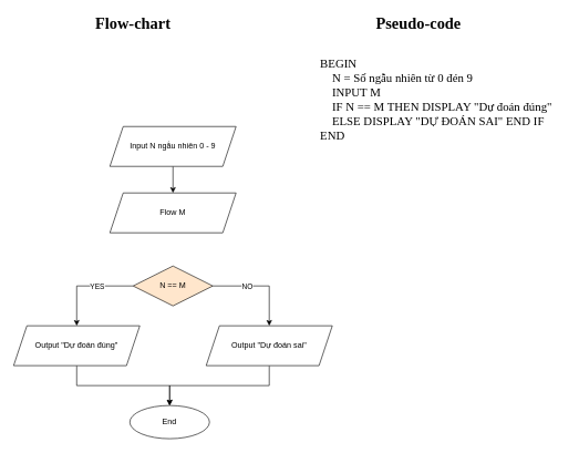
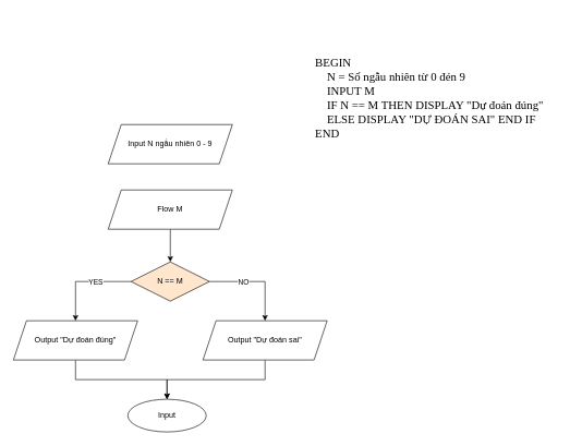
  <mxCell id="0" />
  <mxCell id="1" parent="0" />
- <mxCell id="2" value="Flow-chart" style="text;html=1;align=center;verticalAlign=middle;whiteSpace=wrap;rounded=0;fontFamily=Times New Roman;fontSize=24;fontStyle=1" vertex="1" parent="1"><mxGeometry x="120" y="20" width="160" height="30" as="geometry" /></mxCell>
- <mxCell id="3" value="Pseudo-code" style="text;html=1;align=center;verticalAlign=middle;whiteSpace=wrap;rounded=0;fontFamily=Times New Roman;fontSize=24;fontStyle=1" vertex="1" parent="1"><mxGeometry x="550" y="20" width="160" height="30" as="geometry" /></mxCell>
  <mxCell id="4" value="&lt;div&gt;BEGIN&lt;/div&gt;&lt;div&gt;&amp;nbsp; &amp;nbsp; N = Số ngẫu nhiên từ 0 đén 9&lt;/div&gt;&lt;div&gt;&amp;nbsp; &amp;nbsp; INPUT M&lt;/div&gt;&lt;div&gt;&amp;nbsp; &amp;nbsp; IF N == M THEN DISPLAY &quot;Dự đoán đúng&quot;&lt;/div&gt;&lt;div&gt;&amp;nbsp; &amp;nbsp; ELSE DISPLAY &quot;DỰ ĐOÁN SAI&quot; END IF&lt;/div&gt;&lt;div&gt;END&lt;/div&gt;" style="text;html=1;align=left;verticalAlign=middle;whiteSpace=wrap;rounded=0;fontFamily=Times New Roman;fontSize=18;" vertex="1" parent="1"><mxGeometry x="480" y="80" width="370" height="140" as="geometry" /></mxCell>
- <mxCell id="5" value="End" style="ellipse;whiteSpace=wrap;html=1;" vertex="1" parent="1"><mxGeometry x="195" y="610" width="120" height="50" as="geometry" /></mxCell>
- <mxCell id="6" style="edgeStyle=orthogonalEdgeStyle;rounded=0;orthogonalLoop=1;jettySize=auto;html=1;exitX=0.5;exitY=1;exitDx=0;exitDy=0;entryX=0.5;entryY=0;entryDx=0;entryDy=0;" edge="1" parent="1" source="7" target="9"><mxGeometry relative="1" as="geometry" /></mxCell>
+ <mxCell id="5" value="Input" style="ellipse;whiteSpace=wrap;html=1;" vertex="1" parent="1"><mxGeometry x="195" y="610" width="120" height="50" as="geometry" /></mxCell>
  <mxCell id="7" value="Input N ngẫu nhiên 0 - 9" style="shape=parallelogram;perimeter=parallelogramPerimeter;whiteSpace=wrap;html=1;fixedSize=1;" vertex="1" parent="1"><mxGeometry x="165" y="190" width="190" height="60" as="geometry" /></mxCell>
+ <mxCell id="8" style="edgeStyle=orthogonalEdgeStyle;rounded=0;orthogonalLoop=1;jettySize=auto;html=1;exitX=0.5;exitY=1;exitDx=0;exitDy=0;entryX=0.5;entryY=0;entryDx=0;entryDy=0;" edge="1" parent="1" source="9" target="14"><mxGeometry relative="1" as="geometry" /></mxCell>
  <mxCell id="9" value="Flow M" style="shape=parallelogram;perimeter=parallelogramPerimeter;whiteSpace=wrap;html=1;fixedSize=1;" vertex="1" parent="1"><mxGeometry x="165" y="290" width="190" height="60" as="geometry" /></mxCell>
  <mxCell id="10" style="edgeStyle=orthogonalEdgeStyle;rounded=0;orthogonalLoop=1;jettySize=auto;html=1;exitX=0;exitY=0.5;exitDx=0;exitDy=0;entryX=0.5;entryY=0;entryDx=0;entryDy=0;" edge="1" parent="1" source="14" target="16"><mxGeometry relative="1" as="geometry" /></mxCell>
  <mxCell id="11" value="YES" style="edgeLabel;html=1;align=center;verticalAlign=middle;resizable=0;points=[];" connectable="0" vertex="1" parent="10"><mxGeometry x="-0.241" relative="1" as="geometry"><mxPoint as="offset" /></mxGeometry></mxCell>
  <mxCell id="12" style="edgeStyle=orthogonalEdgeStyle;rounded=0;orthogonalLoop=1;jettySize=auto;html=1;exitX=1;exitY=0.5;exitDx=0;exitDy=0;entryX=0.5;entryY=0;entryDx=0;entryDy=0;" edge="1" parent="1" source="14" target="18"><mxGeometry relative="1" as="geometry" /></mxCell>
  <mxCell id="13" value="NO" style="edgeLabel;html=1;align=center;verticalAlign=middle;resizable=0;points=[];" connectable="0" vertex="1" parent="12"><mxGeometry x="-0.297" relative="1" as="geometry"><mxPoint as="offset" /></mxGeometry></mxCell>
  <mxCell id="14" value="N == M" style="rhombus;whiteSpace=wrap;html=1;fillColor=#ffe6cc;" vertex="1" parent="1"><mxGeometry x="200" y="400" width="120" height="60" as="geometry" /></mxCell>
  <mxCell id="15" style="edgeStyle=orthogonalEdgeStyle;rounded=0;orthogonalLoop=1;jettySize=auto;html=1;exitX=0.5;exitY=1;exitDx=0;exitDy=0;entryX=0.5;entryY=0;entryDx=0;entryDy=0;" edge="1" parent="1" source="16" target="5"><mxGeometry relative="1" as="geometry" /></mxCell>
  <mxCell id="16" value="Output &quot;Dự đoán đúng&quot;" style="shape=parallelogram;perimeter=parallelogramPerimeter;whiteSpace=wrap;html=1;fixedSize=1;" vertex="1" parent="1"><mxGeometry x="20" y="490" width="190" height="60" as="geometry" /></mxCell>
  <mxCell id="17" style="edgeStyle=orthogonalEdgeStyle;rounded=0;orthogonalLoop=1;jettySize=auto;html=1;exitX=0.5;exitY=1;exitDx=0;exitDy=0;entryX=0.5;entryY=0;entryDx=0;entryDy=0;" edge="1" parent="1" source="18" target="5"><mxGeometry relative="1" as="geometry" /></mxCell>
  <mxCell id="18" value="Output &quot;Dự đoán sai&quot;" style="shape=parallelogram;perimeter=parallelogramPerimeter;whiteSpace=wrap;html=1;fixedSize=1;" vertex="1" parent="1"><mxGeometry x="310" y="490" width="190" height="60" as="geometry" /></mxCell>
